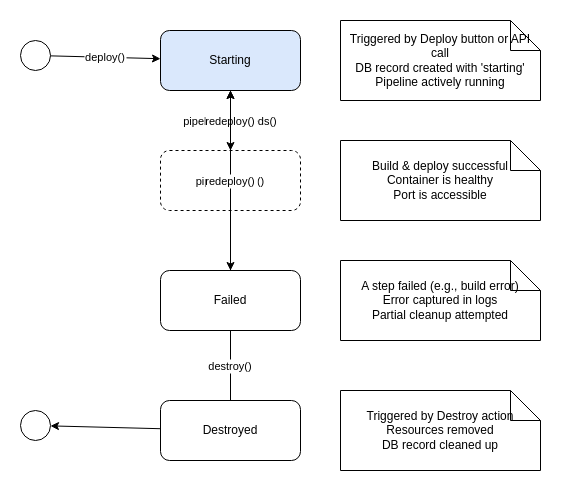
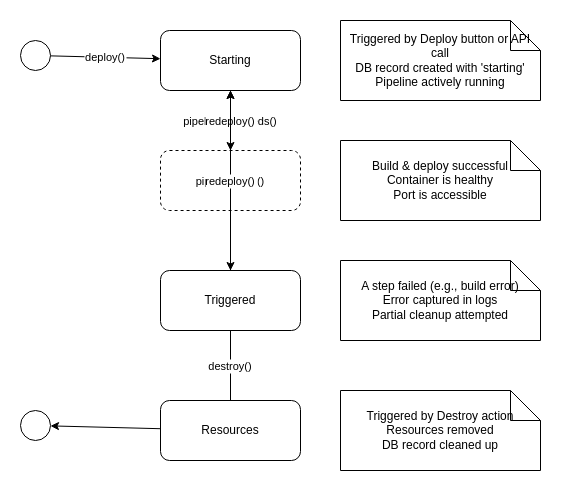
  <mxCell id="0" />
  <mxCell id="1" parent="0" />
- <mxCell id="2" value="Starting" style="rounded=1;whiteSpace=wrap;html=1;fill=#dae8fc;stroke=#6c8ebf;fillColor=#dae8fc;" vertex="1" parent="1"><mxGeometry x="160" y="30" width="140" height="60" as="geometry" /></mxCell>
+ <mxCell id="2" value="Starting" style="rounded=1;whiteSpace=wrap;html=1;fill=#dae8fc;stroke=#6c8ebf;" vertex="1" parent="1"><mxGeometry x="160" y="30" width="140" height="60" as="geometry" /></mxCell>
  <mxCell id="3" value="Triggered by Deploy button or API call&#10;DB record created with 'starting'&#10;Pipeline actively running" style="shape=note;whiteSpace=wrap;html=1;fill=#fff2cc;stroke=#d6b656;" vertex="1" parent="1"><mxGeometry x="340" y="20" width="200" height="80" as="geometry" /></mxCell>
  <mxCell id="4" value="Success" style="rounded=1;whiteSpace=wrap;html=1;fill=#d5e8d4;stroke=#82b366;dashed=1;" vertex="1" parent="1"><mxGeometry x="160" y="150" width="140" height="60" as="geometry" /></mxCell>
  <mxCell id="5" value="Build &amp; deploy successful&#10;Container is healthy&#10;Port is accessible" style="shape=note;whiteSpace=wrap;html=1;fill=#fff2cc;stroke=#d6b656;" vertex="1" parent="1"><mxGeometry x="340" y="140" width="200" height="80" as="geometry" /></mxCell>
- <mxCell id="6" value="Failed" style="rounded=1;whiteSpace=wrap;html=1;fill=#f8cecc;stroke=#b85450;" vertex="1" parent="1"><mxGeometry x="160" y="270" width="140" height="60" as="geometry" /></mxCell>
+ <mxCell id="6" value="Triggered" style="rounded=1;whiteSpace=wrap;html=1;fill=#f8cecc;stroke=#b85450;" vertex="1" parent="1"><mxGeometry x="160" y="270" width="140" height="60" as="geometry" /></mxCell>
  <mxCell id="7" value="A step failed (e.g., build error)&#10;Error captured in logs&#10;Partial cleanup attempted" style="shape=note;whiteSpace=wrap;html=1;fill=#fff2cc;stroke=#d6b656;" vertex="1" parent="1"><mxGeometry x="340" y="260" width="200" height="80" as="geometry" /></mxCell>
- <mxCell id="8" value="Destroyed" style="rounded=1;whiteSpace=wrap;html=1;fill=#e1d5e7;stroke=#9673a6;" vertex="1" parent="1"><mxGeometry x="160" y="400" width="140" height="60" as="geometry" /></mxCell>
+ <mxCell id="8" value="Resources" style="rounded=1;whiteSpace=wrap;html=1;fill=#e1d5e7;stroke=#9673a6;" vertex="1" parent="1"><mxGeometry x="160" y="400" width="140" height="60" as="geometry" /></mxCell>
  <mxCell id="9" value="Triggered by Destroy action&#10;Resources removed&#10;DB record cleaned up" style="shape=note;whiteSpace=wrap;html=1;fill=#fff2cc;stroke=#d6b656;" vertex="1" parent="1"><mxGeometry x="340" y="390" width="200" height="80" as="geometry" /></mxCell>
  <mxCell id="10" value="" style="ellipse;fill=#000000;stroke=#000000;" vertex="1" parent="1"><mxGeometry x="20" y="40" width="30" height="30" as="geometry" /></mxCell>
  <mxCell id="11" value="" style="ellipse;fill=#000000;stroke=#000000;" vertex="1" parent="1"><mxGeometry x="20" y="410" width="30" height="30" as="geometry" /></mxCell>
  <mxCell id="12" value="deploy()" edge="1" parent="1" source="10" target="2"><mxGeometry relative="1" as="geometry" /></mxCell>
  <mxCell id="13" value="pipelineSucceeds()" edge="1" parent="1" source="2" target="4"><mxGeometry relative="1" as="geometry" /></mxCell>
  <mxCell id="14" value="pipelineFails()" edge="1" parent="1" source="2" target="6"><mxGeometry relative="1" as="geometry" /></mxCell>
  <mxCell id="15" value="redeploy()" edge="1" parent="1" source="4" target="2"><mxGeometry relative="1" as="geometry" /></mxCell>
  <mxCell id="16" value="redeploy()" edge="1" parent="1" source="6" target="2"><mxGeometry relative="1" as="geometry" /></mxCell>
  <mxCell id="17" value="destroy()" edge="1" parent="1" source="6" target="8" style="endArrow=none;"><mxGeometry relative="1" as="geometry" /></mxCell>
  <mxCell id="18" value="" edge="1" parent="1" source="8" target="11"><mxGeometry relative="1" as="geometry" /></mxCell>
